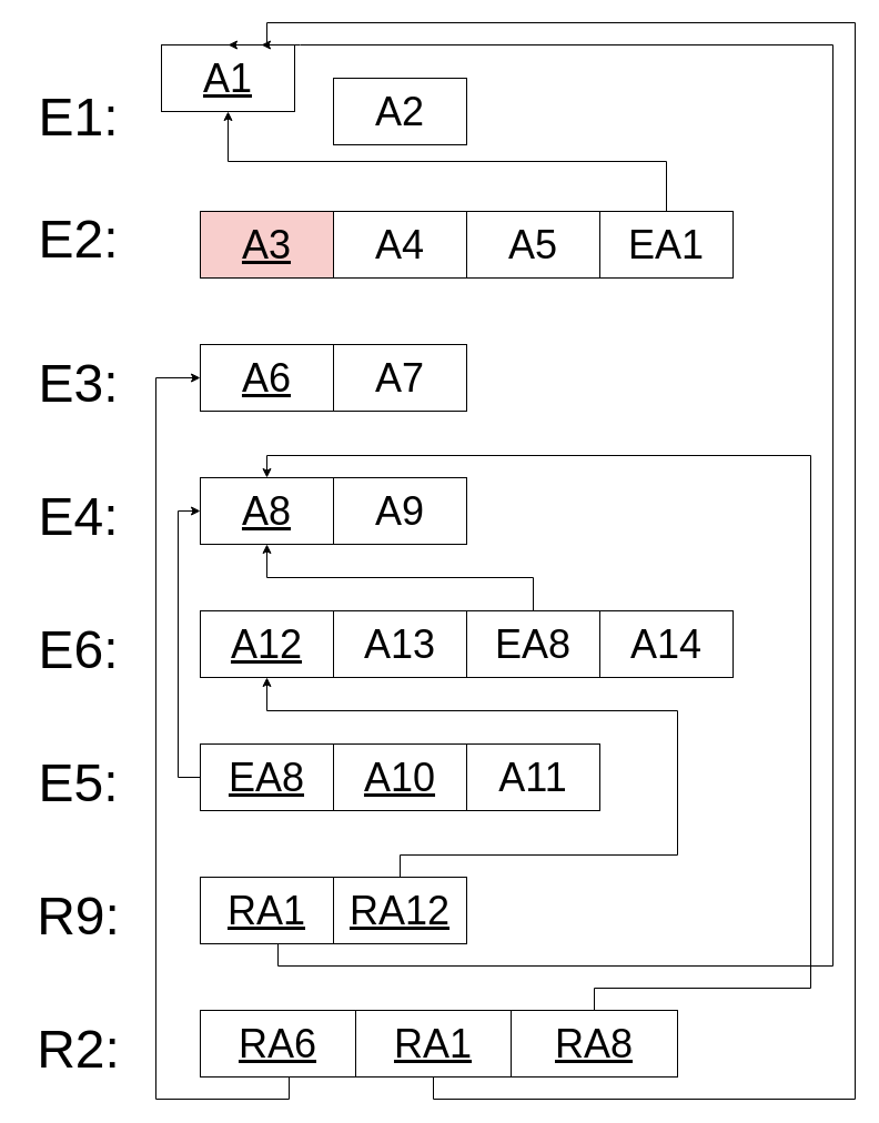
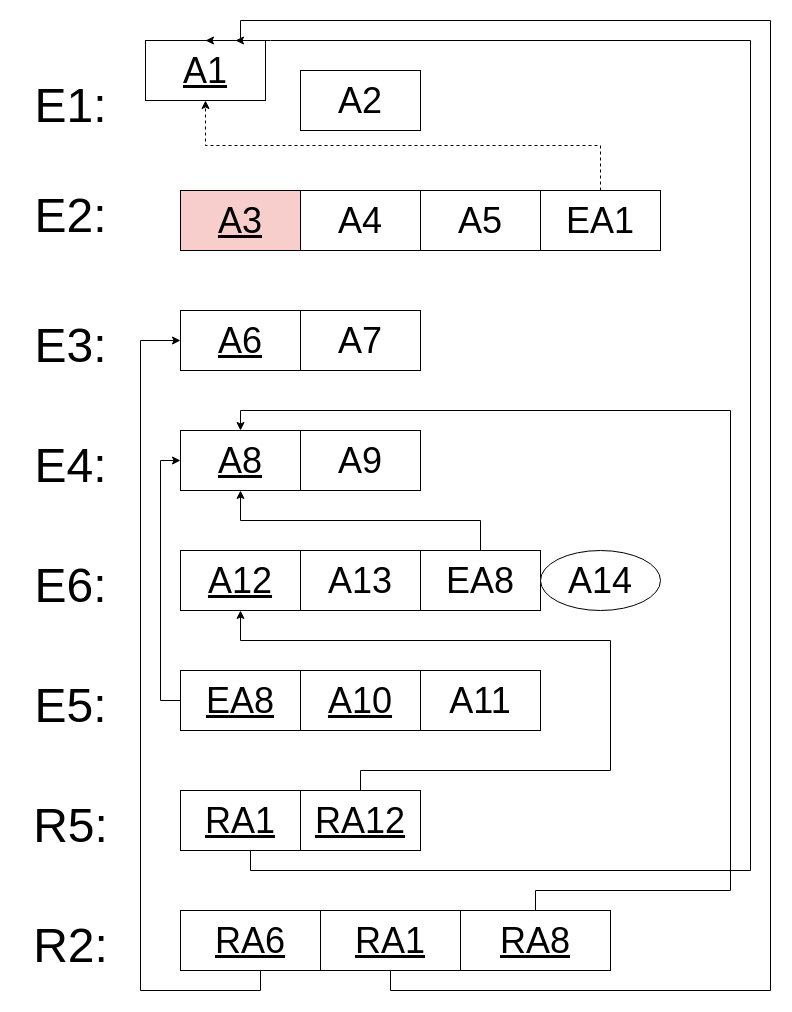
  <mxCell id="0" />
  <mxCell id="1" parent="0" />
  <mxCell id="2" value="&lt;font style=&quot;font-size: 36px;&quot;&gt;&lt;u&gt;A1&lt;/u&gt;&lt;/font&gt;" style="rounded=0;whiteSpace=wrap;html=1;" parent="1" vertex="1"><mxGeometry x="145" y="40" width="120" height="60" as="geometry" /></mxCell>
  <mxCell id="3" value="&lt;font style=&quot;font-size: 36px;&quot;&gt;A2&lt;/font&gt;" style="rounded=0;whiteSpace=wrap;html=1;" parent="1" vertex="1"><mxGeometry x="300" y="70" width="120" height="60" as="geometry" /></mxCell>
  <mxCell id="4" value="&lt;font style=&quot;font-size: 36px;&quot;&gt;&lt;u&gt;A3&lt;/u&gt;&lt;/font&gt;" style="rounded=0;whiteSpace=wrap;html=1;fillColor=#f8cecc;" parent="1" vertex="1"><mxGeometry x="180" y="190" width="120" height="60" as="geometry" /></mxCell>
  <mxCell id="5" value="&lt;font style=&quot;font-size: 36px;&quot;&gt;A4&lt;/font&gt;" style="rounded=0;whiteSpace=wrap;html=1;" parent="1" vertex="1"><mxGeometry x="300" y="190" width="120" height="60" as="geometry" /></mxCell>
- <mxCell id="6" style="edgeStyle=orthogonalEdgeStyle;rounded=0;orthogonalLoop=1;jettySize=auto;html=1;exitX=0.5;exitY=0;exitDx=0;exitDy=0;entryX=0.5;entryY=1;entryDx=0;entryDy=0;" parent="1" source="7" target="2" edge="1"><mxGeometry relative="1" as="geometry" /></mxCell>
+ <mxCell id="6" style="edgeStyle=orthogonalEdgeStyle;rounded=0;orthogonalLoop=1;jettySize=auto;html=1;exitX=0.5;exitY=0;exitDx=0;exitDy=0;entryX=0.5;entryY=1;entryDx=0;entryDy=0;dashed=1;" parent="1" source="7" target="2" edge="1"><mxGeometry relative="1" as="geometry" /></mxCell>
  <mxCell id="7" value="&lt;font style=&quot;font-size: 36px;&quot;&gt;EA1&lt;/font&gt;" style="rounded=0;whiteSpace=wrap;html=1;" parent="1" vertex="1"><mxGeometry x="540" y="190" width="120" height="60" as="geometry" /></mxCell>
  <mxCell id="8" value="&lt;font style=&quot;font-size: 36px;&quot;&gt;&lt;u&gt;A6&lt;/u&gt;&lt;/font&gt;" style="rounded=0;whiteSpace=wrap;html=1;" parent="1" vertex="1"><mxGeometry x="180" y="310" width="120" height="60" as="geometry" /></mxCell>
  <mxCell id="9" value="&lt;font style=&quot;font-size: 36px;&quot;&gt;A7&lt;/font&gt;" style="rounded=0;whiteSpace=wrap;html=1;" parent="1" vertex="1"><mxGeometry x="300" y="310" width="120" height="60" as="geometry" /></mxCell>
  <mxCell id="10" style="edgeStyle=orthogonalEdgeStyle;rounded=0;orthogonalLoop=1;jettySize=auto;html=1;exitX=0;exitY=0.5;exitDx=0;exitDy=0;entryX=0;entryY=0.5;entryDx=0;entryDy=0;" parent="1" source="11" target="18" edge="1"><mxGeometry relative="1" as="geometry" /></mxCell>
  <mxCell id="11" value="&lt;font style=&quot;font-size: 36px;&quot;&gt;&lt;u&gt;&lt;font&gt;EA8&lt;/font&gt;&lt;/u&gt;&lt;/font&gt;" style="rounded=0;whiteSpace=wrap;html=1;" parent="1" vertex="1"><mxGeometry x="180" y="670" width="120" height="60" as="geometry" /></mxCell>
  <mxCell id="12" value="&lt;font style=&quot;font-size: 36px;&quot;&gt;&lt;u&gt;&lt;font&gt;A10&lt;/font&gt;&lt;/u&gt;&lt;/font&gt;" style="rounded=0;whiteSpace=wrap;html=1;" parent="1" vertex="1"><mxGeometry x="300" y="670" width="120" height="60" as="geometry" /></mxCell>
  <mxCell id="13" value="&lt;font style=&quot;font-size: 36px;&quot;&gt;A11&lt;/font&gt;" style="rounded=0;whiteSpace=wrap;html=1;" parent="1" vertex="1"><mxGeometry x="420" y="670" width="120" height="60" as="geometry" /></mxCell>
  <mxCell id="14" value="&lt;font style=&quot;font-size: 36px;&quot;&gt;&lt;u&gt;&lt;font&gt;A12&lt;/font&gt;&lt;/u&gt;&lt;/font&gt;" style="rounded=0;whiteSpace=wrap;html=1;" parent="1" vertex="1"><mxGeometry x="180" y="550" width="120" height="60" as="geometry" /></mxCell>
  <mxCell id="15" value="&lt;font style=&quot;font-size: 36px;&quot;&gt;A13&lt;/font&gt;" style="rounded=0;whiteSpace=wrap;html=1;" parent="1" vertex="1"><mxGeometry x="300" y="550" width="120" height="60" as="geometry" /></mxCell>
  <mxCell id="16" style="edgeStyle=orthogonalEdgeStyle;rounded=0;orthogonalLoop=1;jettySize=auto;html=1;exitX=0.5;exitY=0;exitDx=0;exitDy=0;entryX=0.5;entryY=1;entryDx=0;entryDy=0;" parent="1" source="17" target="18" edge="1"><mxGeometry relative="1" as="geometry" /></mxCell>
  <mxCell id="17" value="&lt;font style=&quot;font-size: 36px;&quot;&gt;EA8&lt;/font&gt;" style="rounded=0;whiteSpace=wrap;html=1;" parent="1" vertex="1"><mxGeometry x="420" y="550" width="120" height="60" as="geometry" /></mxCell>
  <mxCell id="18" value="&lt;font style=&quot;font-size: 36px;&quot;&gt;&lt;u&gt;&lt;font&gt;A8&lt;/font&gt;&lt;/u&gt;&lt;/font&gt;" style="rounded=0;whiteSpace=wrap;html=1;" parent="1" vertex="1"><mxGeometry x="180" y="430" width="120" height="60" as="geometry" /></mxCell>
  <mxCell id="19" value="&lt;font style=&quot;font-size: 36px;&quot;&gt;A9&lt;/font&gt;" style="rounded=0;whiteSpace=wrap;html=1;" parent="1" vertex="1"><mxGeometry x="300" y="430" width="120" height="60" as="geometry" /></mxCell>
- <mxCell id="20" value="&lt;font style=&quot;font-size: 36px;&quot;&gt;A14&lt;/font&gt;" style="rounded=0;whiteSpace=wrap;html=1;" parent="1" vertex="1"><mxGeometry x="540" y="550" width="120" height="60" as="geometry" /></mxCell>
+ <mxCell id="20" value="&lt;font style=&quot;font-size: 36px;&quot;&gt;A14&lt;/font&gt;" style="ellipse;whiteSpace=wrap;html=1;" parent="1" vertex="1"><mxGeometry x="540" y="550" width="120" height="60" as="geometry" /></mxCell>
  <mxCell id="21" style="edgeStyle=orthogonalEdgeStyle;rounded=0;orthogonalLoop=1;jettySize=auto;html=1;exitX=0.5;exitY=1;exitDx=0;exitDy=0;" parent="1" edge="1"><mxGeometry relative="1" as="geometry"><mxPoint x="180" y="340" as="targetPoint" /><mxPoint x="260" y="970" as="sourcePoint" /><Array as="points"><mxPoint x="260" y="990" /><mxPoint x="140" y="990" /><mxPoint x="140" y="340" /></Array></mxGeometry></mxCell>
  <mxCell id="22" value="&lt;font style=&quot;font-size: 36px;&quot;&gt;&lt;u&gt;&lt;font&gt;RA6&lt;/font&gt;&lt;/u&gt;&lt;/font&gt;" style="rounded=0;whiteSpace=wrap;html=1;" parent="1" vertex="1"><mxGeometry x="180" y="910" width="140" height="60" as="geometry" /></mxCell>
  <mxCell id="23" style="edgeStyle=orthogonalEdgeStyle;rounded=0;orthogonalLoop=1;jettySize=auto;html=1;exitX=0.5;exitY=1;exitDx=0;exitDy=0;entryX=0.5;entryY=0;entryDx=0;entryDy=0;" parent="1" source="24" target="2" edge="1"><mxGeometry relative="1" as="geometry"><mxPoint x="840" y="960" as="sourcePoint" /><mxPoint x="690" y="60" as="targetPoint" /><Array as="points"><mxPoint x="390" y="990" /><mxPoint x="770" y="990" /><mxPoint x="770" y="20" /><mxPoint x="240" y="20" /></Array></mxGeometry></mxCell>
  <mxCell id="24" value="&lt;font style=&quot;font-size: 36px;&quot;&gt;&lt;u&gt;&lt;font&gt;RA1&lt;/font&gt;&lt;/u&gt;&lt;/font&gt;" style="rounded=0;whiteSpace=wrap;html=1;" parent="1" vertex="1"><mxGeometry x="320" y="910" width="140" height="60" as="geometry" /></mxCell>
  <mxCell id="25" style="edgeStyle=orthogonalEdgeStyle;rounded=0;orthogonalLoop=1;jettySize=auto;html=1;exitX=0.5;exitY=0;exitDx=0;exitDy=0;entryX=0.5;entryY=0;entryDx=0;entryDy=0;" parent="1" source="26" target="18" edge="1"><mxGeometry relative="1" as="geometry"><Array as="points"><mxPoint x="535" y="890" /><mxPoint x="730" y="890" /><mxPoint x="730" y="410" /><mxPoint x="240" y="410" /></Array></mxGeometry></mxCell>
  <mxCell id="26" value="&lt;font style=&quot;font-size: 36px;&quot;&gt;&lt;u&gt;&lt;font&gt;RA8&lt;/font&gt;&lt;/u&gt;&lt;/font&gt;" style="rounded=0;whiteSpace=wrap;html=1;" parent="1" vertex="1"><mxGeometry x="460" y="910" width="150" height="60" as="geometry" /></mxCell>
  <mxCell id="27" style="edgeStyle=orthogonalEdgeStyle;rounded=0;orthogonalLoop=1;jettySize=auto;html=1;exitX=0.5;exitY=1;exitDx=0;exitDy=0;entryX=0.75;entryY=0;entryDx=0;entryDy=0;" parent="1" target="2" edge="1"><mxGeometry relative="1" as="geometry"><mxPoint x="250" y="840" as="sourcePoint" /><mxPoint x="250" y="60" as="targetPoint" /><Array as="points"><mxPoint x="250" y="870" /><mxPoint x="750" y="870" /><mxPoint x="750" y="40" /><mxPoint x="270" y="40" /></Array></mxGeometry></mxCell>
  <mxCell id="28" value="&lt;font style=&quot;font-size: 36px;&quot;&gt;&lt;u&gt;&lt;font&gt;RA1&lt;/font&gt;&lt;/u&gt;&lt;/font&gt;" style="rounded=0;whiteSpace=wrap;html=1;" parent="1" vertex="1"><mxGeometry x="180" y="790" width="120" height="60" as="geometry" /></mxCell>
  <mxCell id="29" style="edgeStyle=orthogonalEdgeStyle;rounded=0;orthogonalLoop=1;jettySize=auto;html=1;exitX=0.5;exitY=0;exitDx=0;exitDy=0;entryX=0.5;entryY=1;entryDx=0;entryDy=0;" parent="1" source="30" target="14" edge="1"><mxGeometry relative="1" as="geometry"><Array as="points"><mxPoint x="360" y="770" /><mxPoint x="610" y="770" /><mxPoint x="610" y="640" /><mxPoint x="240" y="640" /></Array></mxGeometry></mxCell>
  <mxCell id="30" value="&lt;font style=&quot;font-size: 36px;&quot;&gt;&lt;u&gt;RA12&lt;/u&gt;&lt;/font&gt;" style="rounded=0;whiteSpace=wrap;html=1;" parent="1" vertex="1"><mxGeometry x="300" y="790" width="120" height="60" as="geometry" /></mxCell>
  <mxCell id="31" value="&lt;font style=&quot;font-size: 48px;&quot;&gt;E1:&lt;/font&gt;" style="text;html=1;align=center;verticalAlign=middle;resizable=0;points=[];autosize=1;strokeColor=none;fillColor=none;" parent="1" vertex="1"><mxGeometry y="70" width="100" height="70" as="geometry" x="20" /></mxCell>
  <mxCell id="32" value="&lt;font style=&quot;font-size: 48px;&quot;&gt;E4:&lt;/font&gt;" style="text;html=1;align=center;verticalAlign=middle;resizable=0;points=[];autosize=1;strokeColor=none;fillColor=none;" parent="1" vertex="1"><mxGeometry y="430" width="100" height="70" as="geometry" x="20" /></mxCell>
  <mxCell id="33" value="&lt;font style=&quot;font-size: 48px;&quot;&gt;E3:&lt;/font&gt;" style="text;html=1;align=center;verticalAlign=middle;resizable=0;points=[];autosize=1;strokeColor=none;fillColor=none;" parent="1" vertex="1"><mxGeometry y="310" width="100" height="70" as="geometry" x="20" /></mxCell>
  <mxCell id="34" value="&lt;font style=&quot;font-size: 48px;&quot;&gt;E2:&lt;/font&gt;" style="text;html=1;align=center;verticalAlign=middle;resizable=0;points=[];autosize=1;strokeColor=none;fillColor=none;" parent="1" vertex="1"><mxGeometry y="180" width="100" height="70" as="geometry" x="20" /></mxCell>
- <mxCell id="35" value="&lt;font style=&quot;font-size: 48px;&quot;&gt;R9:&lt;/font&gt;" style="text;html=1;align=center;verticalAlign=middle;resizable=0;points=[];autosize=1;strokeColor=none;fillColor=none;" parent="1" vertex="1"><mxGeometry y="790" width="100" height="70" as="geometry" x="20" /></mxCell>
+ <mxCell id="35" value="&lt;font style=&quot;font-size: 48px;&quot;&gt;R5:&lt;/font&gt;" style="text;html=1;align=center;verticalAlign=middle;resizable=0;points=[];autosize=1;strokeColor=none;fillColor=none;" parent="1" vertex="1"><mxGeometry y="790" width="100" height="70" as="geometry" x="20" /></mxCell>
  <mxCell id="36" value="&lt;font style=&quot;font-size: 48px;&quot;&gt;E5:&lt;/font&gt;" style="text;html=1;align=center;verticalAlign=middle;resizable=0;points=[];autosize=1;strokeColor=none;fillColor=none;" parent="1" vertex="1"><mxGeometry y="670" width="100" height="70" as="geometry" x="20" /></mxCell>
  <mxCell id="37" value="&lt;font style=&quot;font-size: 48px;&quot;&gt;E6:&lt;/font&gt;" style="text;html=1;align=center;verticalAlign=middle;resizable=0;points=[];autosize=1;strokeColor=none;fillColor=none;" parent="1" vertex="1"><mxGeometry y="550" width="100" height="70" as="geometry" x="20" /></mxCell>
  <mxCell id="38" value="&lt;font style=&quot;font-size: 48px;&quot;&gt;R2:&lt;/font&gt;" style="text;html=1;align=center;verticalAlign=middle;resizable=0;points=[];autosize=1;strokeColor=none;fillColor=none;" parent="1" vertex="1"><mxGeometry y="910" width="100" height="70" as="geometry" x="20" /></mxCell>
  <mxCell id="39" value="&lt;font style=&quot;font-size: 36px;&quot;&gt;A5&lt;/font&gt;" style="rounded=0;whiteSpace=wrap;html=1;" parent="1" vertex="1"><mxGeometry x="420" y="190" width="120" height="60" as="geometry" /></mxCell>
